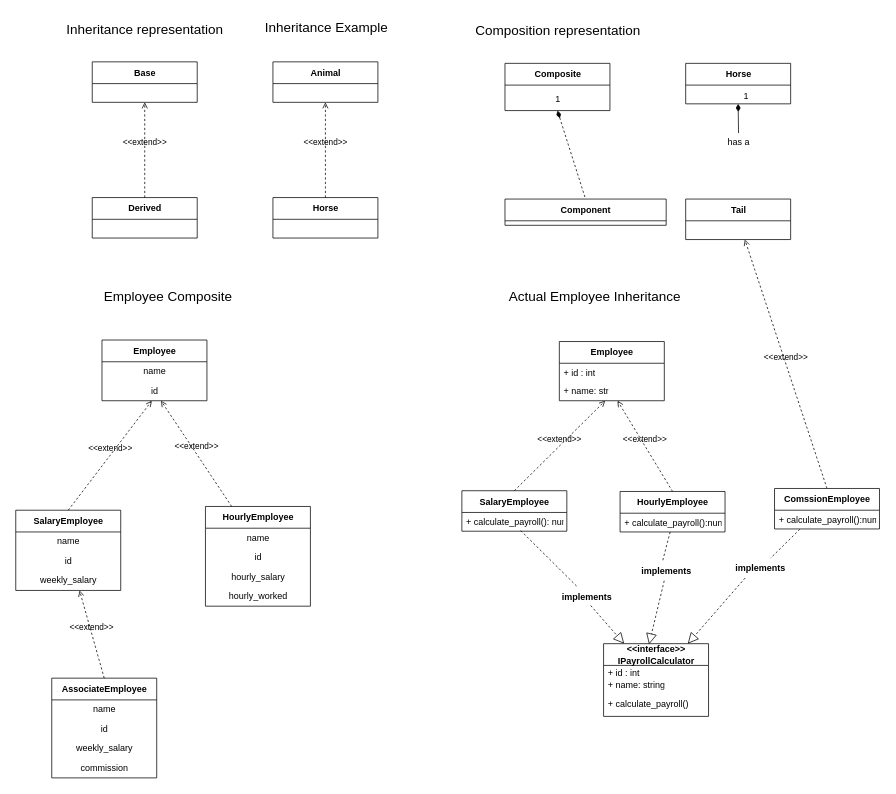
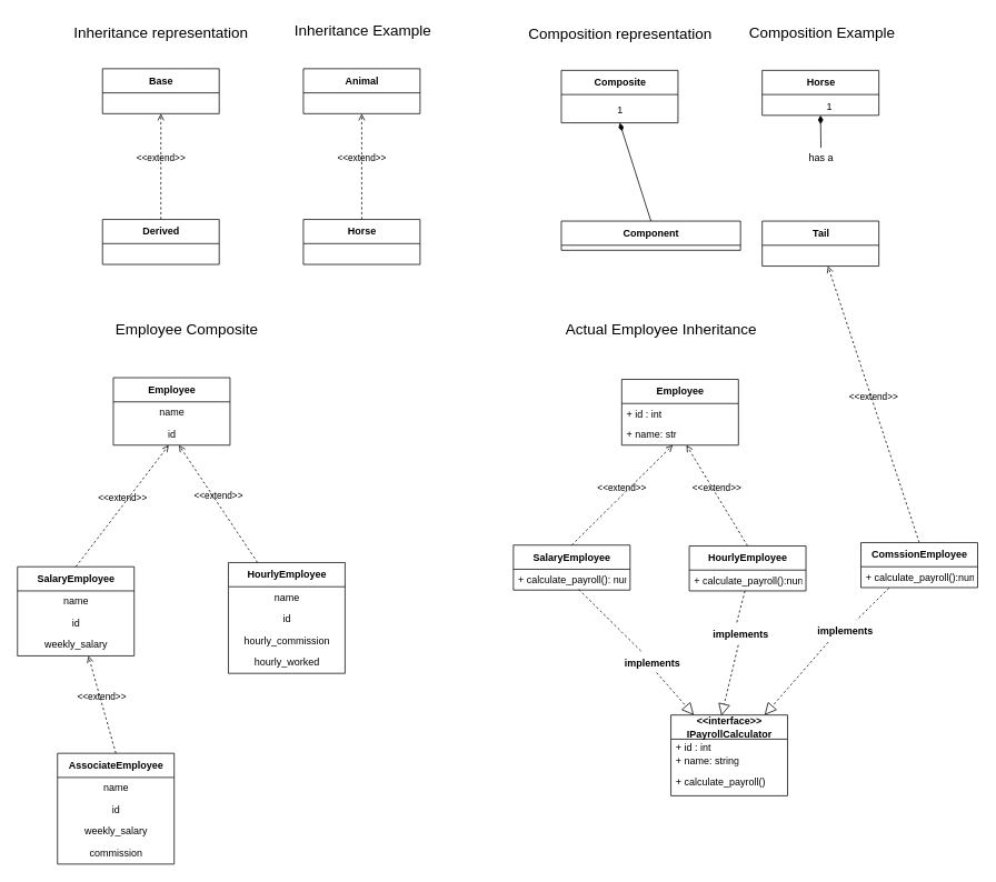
  <mxCell id="0" />
  <mxCell id="1" parent="0" />
  <mxCell id="2" value="Base" style="swimlane;fontStyle=1;align=center;verticalAlign=middle;childLayout=stackLayout;horizontal=1;startSize=29;horizontalStack=0;resizeParent=1;resizeParentMax=0;resizeLast=0;collapsible=0;marginBottom=0;html=1;" vertex="1" parent="1"><mxGeometry x="122" y="82" width="140" height="54" as="geometry" /></mxCell>
  <mxCell id="3" value="Derived" style="swimlane;fontStyle=1;align=center;verticalAlign=middle;childLayout=stackLayout;horizontal=1;startSize=29;horizontalStack=0;resizeParent=1;resizeParentMax=0;resizeLast=0;collapsible=0;marginBottom=0;html=1;" vertex="1" parent="1"><mxGeometry x="122" y="263" width="140" height="54" as="geometry" /></mxCell>
  <mxCell id="4" value="&amp;lt;&amp;lt;extend&amp;gt;&amp;gt;" style="html=1;verticalAlign=bottom;labelBackgroundColor=none;endArrow=open;endFill=0;dashed=1;entryX=0.5;entryY=1;entryDx=0;entryDy=0;" edge="1" parent="1" source="3" target="2"><mxGeometry width="160" relative="1" as="geometry"><mxPoint x="164" y="254" as="sourcePoint" /><mxPoint x="177" y="135" as="targetPoint" /></mxGeometry></mxCell>
  <mxCell id="5" value="&lt;font style=&quot;font-size: 18px;&quot;&gt;Inheritance representation&lt;/font&gt;" style="text;html=1;align=center;verticalAlign=middle;resizable=0;points=[];autosize=1;strokeColor=none;fillColor=none;" vertex="1" parent="1"><mxGeometry x="78.5" y="22" width="227" height="34" as="geometry" /></mxCell>
  <mxCell id="6" value="Animal" style="swimlane;fontStyle=1;align=center;verticalAlign=middle;childLayout=stackLayout;horizontal=1;startSize=29;horizontalStack=0;resizeParent=1;resizeParentMax=0;resizeLast=0;collapsible=0;marginBottom=0;html=1;" vertex="1" parent="1"><mxGeometry x="363" y="82" width="140" height="54" as="geometry" /></mxCell>
  <mxCell id="7" value="Horse" style="swimlane;fontStyle=1;align=center;verticalAlign=middle;childLayout=stackLayout;horizontal=1;startSize=29;horizontalStack=0;resizeParent=1;resizeParentMax=0;resizeLast=0;collapsible=0;marginBottom=0;html=1;" vertex="1" parent="1"><mxGeometry x="363" y="263" width="140" height="54" as="geometry" /></mxCell>
  <mxCell id="8" value="&amp;lt;&amp;lt;extend&amp;gt;&amp;gt;" style="html=1;verticalAlign=bottom;labelBackgroundColor=none;endArrow=open;endFill=0;dashed=1;entryX=0.5;entryY=1;entryDx=0;entryDy=0;" edge="1" source="7" target="6" parent="1"><mxGeometry width="160" relative="1" as="geometry"><mxPoint x="405" y="254" as="sourcePoint" /><mxPoint x="418" y="135" as="targetPoint" /></mxGeometry></mxCell>
  <mxCell id="9" value="&lt;font style=&quot;font-size: 18px;&quot;&gt;Inheritance Example&lt;/font&gt;" style="text;html=1;align=center;verticalAlign=middle;resizable=0;points=[];autosize=1;strokeColor=none;fillColor=none;" vertex="1" parent="1"><mxGeometry x="342.5" y="20" width="182" height="34" as="geometry" /></mxCell>
  <mxCell id="10" value="Composite" style="swimlane;fontStyle=1;align=center;verticalAlign=middle;childLayout=stackLayout;horizontal=1;startSize=29;horizontalStack=0;resizeParent=1;resizeParentMax=0;resizeLast=0;collapsible=0;marginBottom=0;html=1;" vertex="1" parent="1"><mxGeometry x="672.5" y="84" width="140" height="63" as="geometry" /></mxCell>
  <mxCell id="11" value="&lt;font style=&quot;font-size: 12px;&quot;&gt;1&lt;/font&gt;" style="text;html=1;align=center;verticalAlign=middle;resizable=0;points=[];autosize=1;strokeColor=none;fillColor=none;fontSize=18;" vertex="1" parent="10"><mxGeometry y="29" width="140" height="34" as="geometry" /></mxCell>
  <mxCell id="12" value="Component" style="swimlane;fontStyle=1;align=center;verticalAlign=middle;childLayout=stackLayout;horizontal=1;startSize=29;horizontalStack=0;resizeParent=1;resizeParentMax=0;resizeLast=0;collapsible=0;marginBottom=0;html=1;" vertex="1" parent="1"><mxGeometry x="672.5" y="265" width="215" height="35" as="geometry" /></mxCell>
  <mxCell id="13" value="&lt;font style=&quot;font-size: 18px;&quot;&gt;Composition representation&lt;/font&gt;" style="text;html=1;align=center;verticalAlign=middle;resizable=0;points=[];autosize=1;strokeColor=none;fillColor=none;" vertex="1" parent="1"><mxGeometry x="624" y="24" width="238" height="34" as="geometry" /></mxCell>
  <mxCell id="14" value="Horse" style="swimlane;fontStyle=1;align=center;verticalAlign=middle;childLayout=stackLayout;horizontal=1;startSize=29;horizontalStack=0;resizeParent=1;resizeParentMax=0;resizeLast=0;collapsible=0;marginBottom=0;html=1;" vertex="1" parent="1"><mxGeometry x="913.5" y="84" width="140" height="54" as="geometry" /></mxCell>
  <mxCell id="15" value="Tail" style="swimlane;fontStyle=1;align=center;verticalAlign=middle;childLayout=stackLayout;horizontal=1;startSize=29;horizontalStack=0;resizeParent=1;resizeParentMax=0;resizeLast=0;collapsible=0;marginBottom=0;html=1;" vertex="1" parent="1"><mxGeometry x="913.5" y="265" width="140" height="54" as="geometry" /></mxCell>
- <mxCell id="17" value="" style="endArrow=none;startArrow=diamondThin;endFill=0;startFill=1;html=1;verticalAlign=bottom;labelBackgroundColor=none;strokeWidth=1;startSize=8;endSize=8;fontSize=18;exitX=0.5;exitY=1;exitDx=0;exitDy=0;entryX=0.5;entryY=0;entryDx=0;entryDy=0;dashed=1;" edge="1" parent="1" source="10" target="12"><mxGeometry width="160" relative="1" as="geometry"><mxPoint x="618" y="192" as="sourcePoint" /><mxPoint x="778" y="192" as="targetPoint" /></mxGeometry></mxCell>
+ <mxCell id="16" value="&lt;font style=&quot;font-size: 18px;&quot;&gt;Composition Example&lt;/font&gt;" style="text;html=1;align=center;verticalAlign=middle;resizable=0;points=[];autosize=1;strokeColor=none;fillColor=none;" vertex="1" parent="1"><mxGeometry x="888" y="22" width="193" height="34" as="geometry" /></mxCell>
+ <mxCell id="17" value="" style="endArrow=none;startArrow=diamondThin;endFill=0;startFill=1;html=1;verticalAlign=bottom;labelBackgroundColor=none;strokeWidth=1;startSize=8;endSize=8;fontSize=18;exitX=0.5;exitY=1;exitDx=0;exitDy=0;entryX=0.5;entryY=0;entryDx=0;entryDy=0;" edge="1" parent="1" source="10" target="12"><mxGeometry width="160" relative="1" as="geometry"><mxPoint x="618" y="192" as="sourcePoint" /><mxPoint x="778" y="192" as="targetPoint" /></mxGeometry></mxCell>
  <mxCell id="18" value="1" style="text;html=1;align=center;verticalAlign=middle;resizable=0;points=[];autosize=1;strokeColor=none;fillColor=none;fontSize=12;" vertex="1" parent="1"><mxGeometry x="981" y="115" width="25" height="26" as="geometry" /></mxCell>
  <mxCell id="19" value="" style="endArrow=none;startArrow=diamondThin;endFill=0;startFill=1;html=1;verticalAlign=bottom;labelBackgroundColor=none;strokeWidth=1;startSize=8;endSize=8;fontSize=12;entryX=0.5;entryY=0;entryDx=0;entryDy=0;exitX=0.5;exitY=1;exitDx=0;exitDy=0;" edge="1" parent="1" source="14" target="20"><mxGeometry width="160" relative="1" as="geometry"><mxPoint x="983.5" y="138" as="sourcePoint" /><mxPoint x="983.5" y="265" as="targetPoint" /></mxGeometry></mxCell>
  <mxCell id="20" value="has a" style="text;html=1;align=center;verticalAlign=middle;resizable=0;points=[];autosize=1;strokeColor=none;fillColor=none;fontSize=12;" vertex="1" parent="1"><mxGeometry x="960.5" y="177" width="47" height="26" as="geometry" /></mxCell>
  <mxCell id="21" value="Employee" style="swimlane;fontStyle=1;align=center;verticalAlign=middle;childLayout=stackLayout;horizontal=1;startSize=29;horizontalStack=0;resizeParent=1;resizeParentMax=0;resizeLast=0;collapsible=0;marginBottom=0;html=1;" vertex="1" parent="1"><mxGeometry x="135" y="453" width="140" height="81" as="geometry" /></mxCell>
  <mxCell id="22" value="name" style="text;html=1;align=center;verticalAlign=middle;resizable=0;points=[];autosize=1;strokeColor=none;fillColor=none;fontSize=12;" vertex="1" parent="21"><mxGeometry y="29" width="140" height="26" as="geometry" /></mxCell>
  <mxCell id="23" value="id" style="text;html=1;align=center;verticalAlign=middle;resizable=0;points=[];autosize=1;strokeColor=none;fillColor=none;fontSize=12;" vertex="1" parent="21"><mxGeometry y="55" width="140" height="26" as="geometry" /></mxCell>
  <mxCell id="24" value="&lt;font style=&quot;font-size: 18px;&quot;&gt;Employee Composite&lt;/font&gt;" style="text;html=1;align=center;verticalAlign=middle;resizable=0;points=[];autosize=1;strokeColor=none;fillColor=none;" vertex="1" parent="1"><mxGeometry x="127" y="379" width="192" height="34" as="geometry" /></mxCell>
  <mxCell id="25" value="SalaryEmployee" style="swimlane;fontStyle=1;align=center;verticalAlign=middle;childLayout=stackLayout;horizontal=1;startSize=29;horizontalStack=0;resizeParent=1;resizeParentMax=0;resizeLast=0;collapsible=0;marginBottom=0;html=1;" vertex="1" parent="1"><mxGeometry x="20" y="680" width="140" height="107" as="geometry" /></mxCell>
  <mxCell id="26" value="name" style="text;html=1;align=center;verticalAlign=middle;resizable=0;points=[];autosize=1;strokeColor=none;fillColor=none;fontSize=12;" vertex="1" parent="25"><mxGeometry y="29" width="140" height="26" as="geometry" /></mxCell>
  <mxCell id="27" value="id" style="text;html=1;align=center;verticalAlign=middle;resizable=0;points=[];autosize=1;strokeColor=none;fillColor=none;fontSize=12;" vertex="1" parent="25"><mxGeometry y="55" width="140" height="26" as="geometry" /></mxCell>
  <mxCell id="28" value="weekly_salary" style="text;html=1;align=center;verticalAlign=middle;resizable=0;points=[];autosize=1;strokeColor=none;fillColor=none;fontSize=12;" vertex="1" parent="25"><mxGeometry y="81" width="140" height="26" as="geometry" /></mxCell>
  <mxCell id="29" value="&amp;lt;&amp;lt;extend&amp;gt;&amp;gt;" style="html=1;verticalAlign=bottom;labelBackgroundColor=none;endArrow=open;endFill=0;dashed=1;entryX=0.5;entryY=1;entryDx=0;entryDy=0;exitX=0.5;exitY=0;exitDx=0;exitDy=0;" edge="1" parent="1" source="25"><mxGeometry width="160" relative="1" as="geometry"><mxPoint x="201.5" y="661" as="sourcePoint" /><mxPoint x="201.5" y="534" as="targetPoint" /></mxGeometry></mxCell>
  <mxCell id="30" value="HourlyEmployee" style="swimlane;fontStyle=1;align=center;verticalAlign=middle;childLayout=stackLayout;horizontal=1;startSize=29;horizontalStack=0;resizeParent=1;resizeParentMax=0;resizeLast=0;collapsible=0;marginBottom=0;html=1;" vertex="1" parent="1"><mxGeometry x="273" y="675" width="140" height="133" as="geometry" /></mxCell>
  <mxCell id="31" value="name" style="text;html=1;align=center;verticalAlign=middle;resizable=0;points=[];autosize=1;strokeColor=none;fillColor=none;fontSize=12;" vertex="1" parent="30"><mxGeometry y="29" width="140" height="26" as="geometry" /></mxCell>
  <mxCell id="32" value="id" style="text;html=1;align=center;verticalAlign=middle;resizable=0;points=[];autosize=1;strokeColor=none;fillColor=none;fontSize=12;" vertex="1" parent="30"><mxGeometry y="55" width="140" height="26" as="geometry" /></mxCell>
- <mxCell id="33" value="hourly_salary" style="text;html=1;align=center;verticalAlign=middle;resizable=0;points=[];autosize=1;strokeColor=none;fillColor=none;fontSize=12;" vertex="1" parent="30"><mxGeometry y="81" width="140" height="26" as="geometry" /></mxCell>
+ <mxCell id="33" value="hourly_commission" style="text;html=1;align=center;verticalAlign=middle;resizable=0;points=[];autosize=1;strokeColor=none;fillColor=none;fontSize=12;" vertex="1" parent="30"><mxGeometry y="81" width="140" height="26" as="geometry" /></mxCell>
  <mxCell id="34" value="hourly_worked" style="text;html=1;align=center;verticalAlign=middle;resizable=0;points=[];autosize=1;strokeColor=none;fillColor=none;fontSize=12;" vertex="1" parent="30"><mxGeometry y="107" width="140" height="26" as="geometry" /></mxCell>
  <mxCell id="35" value="&amp;lt;&amp;lt;extend&amp;gt;&amp;gt;" style="html=1;verticalAlign=bottom;labelBackgroundColor=none;endArrow=open;endFill=0;dashed=1;exitX=0.25;exitY=0;exitDx=0;exitDy=0;" edge="1" parent="1" source="30" target="23"><mxGeometry width="160" relative="1" as="geometry"><mxPoint x="212" y="682" as="sourcePoint" /><mxPoint x="211.5" y="544" as="targetPoint" /></mxGeometry></mxCell>
  <mxCell id="36" value="AssociateEmployee" style="swimlane;fontStyle=1;align=center;verticalAlign=middle;childLayout=stackLayout;horizontal=1;startSize=29;horizontalStack=0;resizeParent=1;resizeParentMax=0;resizeLast=0;collapsible=0;marginBottom=0;html=1;" vertex="1" parent="1"><mxGeometry x="68" y="904" width="140" height="133" as="geometry" /></mxCell>
  <mxCell id="37" value="name" style="text;html=1;align=center;verticalAlign=middle;resizable=0;points=[];autosize=1;strokeColor=none;fillColor=none;fontSize=12;" vertex="1" parent="36"><mxGeometry y="29" width="140" height="26" as="geometry" /></mxCell>
  <mxCell id="38" value="id" style="text;html=1;align=center;verticalAlign=middle;resizable=0;points=[];autosize=1;strokeColor=none;fillColor=none;fontSize=12;" vertex="1" parent="36"><mxGeometry y="55" width="140" height="26" as="geometry" /></mxCell>
  <mxCell id="39" value="weekly_salary" style="text;html=1;align=center;verticalAlign=middle;resizable=0;points=[];autosize=1;strokeColor=none;fillColor=none;fontSize=12;" vertex="1" parent="36"><mxGeometry y="81" width="140" height="26" as="geometry" /></mxCell>
  <mxCell id="40" value="commission" style="text;html=1;align=center;verticalAlign=middle;resizable=0;points=[];autosize=1;strokeColor=none;fillColor=none;fontSize=12;" vertex="1" parent="36"><mxGeometry y="107" width="140" height="26" as="geometry" /></mxCell>
  <mxCell id="41" value="&amp;lt;&amp;lt;extend&amp;gt;&amp;gt;" style="html=1;verticalAlign=bottom;labelBackgroundColor=none;endArrow=open;endFill=0;dashed=1;exitX=0.5;exitY=0;exitDx=0;exitDy=0;" edge="1" parent="1" source="36" target="25"><mxGeometry width="160" relative="1" as="geometry"><mxPoint x="141" y="899" as="sourcePoint" /><mxPoint x="223.695" y="544" as="targetPoint" /></mxGeometry></mxCell>
  <mxCell id="42" value="&lt;font style=&quot;font-size: 18px;&quot;&gt;Actual Employee Inheritance&lt;/font&gt;" style="text;html=1;align=center;verticalAlign=middle;resizable=0;points=[];autosize=1;strokeColor=none;fillColor=none;" vertex="1" parent="1"><mxGeometry x="668" y="379" width="247" height="34" as="geometry" /></mxCell>
  <mxCell id="43" value="Employee" style="swimlane;fontStyle=1;align=center;verticalAlign=middle;childLayout=stackLayout;horizontal=1;startSize=29;horizontalStack=0;resizeParent=1;resizeParentMax=0;resizeLast=0;collapsible=0;marginBottom=0;html=1;fontSize=12;" vertex="1" parent="1"><mxGeometry x="745" y="455" width="140" height="79" as="geometry" /></mxCell>
  <mxCell id="44" value="+ id : int" style="text;html=1;strokeColor=none;fillColor=none;align=left;verticalAlign=middle;spacingLeft=4;spacingRight=4;overflow=hidden;rotatable=0;points=[[0,0.5],[1,0.5]];portConstraint=eastwest;fontSize=12;" vertex="1" parent="43"><mxGeometry y="29" width="140" height="25" as="geometry" /></mxCell>
  <mxCell id="45" value="+ name: str" style="text;html=1;strokeColor=none;fillColor=none;align=left;verticalAlign=middle;spacingLeft=4;spacingRight=4;overflow=hidden;rotatable=0;points=[[0,0.5],[1,0.5]];portConstraint=eastwest;fontSize=12;" vertex="1" parent="43"><mxGeometry y="54" width="140" height="25" as="geometry" /></mxCell>
  <mxCell id="46" value="SalaryEmployee" style="swimlane;fontStyle=1;align=center;verticalAlign=middle;childLayout=stackLayout;horizontal=1;startSize=29;horizontalStack=0;resizeParent=1;resizeParentMax=0;resizeLast=0;collapsible=0;marginBottom=0;html=1;fontSize=12;" vertex="1" parent="1"><mxGeometry x="615" y="654" width="140" height="54" as="geometry" /></mxCell>
  <mxCell id="47" value="+ calculate_payroll(): num" style="text;html=1;strokeColor=none;fillColor=none;align=left;verticalAlign=middle;spacingLeft=4;spacingRight=4;overflow=hidden;rotatable=0;points=[[0,0.5],[1,0.5]];portConstraint=eastwest;fontSize=12;" vertex="1" parent="46"><mxGeometry y="29" width="140" height="25" as="geometry" /></mxCell>
  <mxCell id="48" value="&amp;lt;&amp;lt;extend&amp;gt;&amp;gt;" style="html=1;verticalAlign=bottom;labelBackgroundColor=none;endArrow=open;endFill=0;dashed=1;exitX=0.5;exitY=0;exitDx=0;exitDy=0;entryX=0.437;entryY=1;entryDx=0;entryDy=0;entryPerimeter=0;" edge="1" parent="1" source="46" target="45"><mxGeometry width="160" relative="1" as="geometry"><mxPoint x="693.31" y="649" as="sourcePoint" /><mxPoint x="599.005" y="508" as="targetPoint" /></mxGeometry></mxCell>
  <mxCell id="49" value="&amp;lt;&amp;lt;extend&amp;gt;&amp;gt;" style="html=1;verticalAlign=bottom;labelBackgroundColor=none;endArrow=open;endFill=0;dashed=1;exitX=0.5;exitY=0;exitDx=0;exitDy=0;" edge="1" parent="1" source="51" target="45"><mxGeometry width="160" relative="1" as="geometry"><mxPoint x="891" y="647" as="sourcePoint" /><mxPoint x="816.005" y="534" as="targetPoint" /></mxGeometry></mxCell>
  <mxCell id="50" value="&amp;lt;&amp;lt;extend&amp;gt;&amp;gt;" style="html=1;verticalAlign=bottom;labelBackgroundColor=none;endArrow=open;endFill=0;dashed=1;exitX=0.5;exitY=0;exitDx=0;exitDy=0;" edge="1" parent="1" source="53" target="15"><mxGeometry width="160" relative="1" as="geometry"><mxPoint x="1154.31" y="672" as="sourcePoint" /><mxPoint x="1060.005" y="531" as="targetPoint" /></mxGeometry></mxCell>
  <mxCell id="51" value="HourlyEmployee" style="swimlane;fontStyle=1;align=center;verticalAlign=middle;childLayout=stackLayout;horizontal=1;startSize=29;horizontalStack=0;resizeParent=1;resizeParentMax=0;resizeLast=0;collapsible=0;marginBottom=0;html=1;fontSize=12;" vertex="1" parent="1"><mxGeometry x="826" y="655" width="140" height="54" as="geometry" /></mxCell>
  <mxCell id="52" value="+ calculate_payroll():num" style="text;html=1;strokeColor=none;fillColor=none;align=left;verticalAlign=middle;spacingLeft=4;spacingRight=4;overflow=hidden;rotatable=0;points=[[0,0.5],[1,0.5]];portConstraint=eastwest;fontSize=12;" vertex="1" parent="51"><mxGeometry y="29" width="140" height="25" as="geometry" /></mxCell>
  <mxCell id="53" value="ComssionEmployee" style="swimlane;fontStyle=1;align=center;verticalAlign=middle;childLayout=stackLayout;horizontal=1;startSize=29;horizontalStack=0;resizeParent=1;resizeParentMax=0;resizeLast=0;collapsible=0;marginBottom=0;html=1;fontSize=12;" vertex="1" parent="1"><mxGeometry x="1032" y="651" width="140" height="54" as="geometry" /></mxCell>
  <mxCell id="54" value="+ calculate_payroll():num" style="text;html=1;strokeColor=none;fillColor=none;align=left;verticalAlign=middle;spacingLeft=4;spacingRight=4;overflow=hidden;rotatable=0;points=[[0,0.5],[1,0.5]];portConstraint=eastwest;fontSize=12;" vertex="1" parent="53"><mxGeometry y="29" width="140" height="25" as="geometry" /></mxCell>
  <mxCell id="55" value="&amp;lt;&amp;lt;interface&amp;gt;&amp;gt;&lt;br&gt;IPayrollCalculator" style="swimlane;fontStyle=1;align=center;verticalAlign=middle;childLayout=stackLayout;horizontal=1;startSize=29;horizontalStack=0;resizeParent=1;resizeParentMax=0;resizeLast=0;collapsible=0;marginBottom=0;html=1;fontSize=12;" vertex="1" parent="1"><mxGeometry x="804" y="858" width="140" height="97" as="geometry" /></mxCell>
  <mxCell id="56" value="+ id : int&lt;br&gt;+ name: string" style="text;html=1;strokeColor=none;fillColor=none;align=left;verticalAlign=middle;spacingLeft=4;spacingRight=4;overflow=hidden;rotatable=0;points=[[0,0.5],[1,0.5]];portConstraint=eastwest;fontSize=12;" vertex="1" parent="55"><mxGeometry y="29" width="140" height="36" as="geometry" /></mxCell>
  <mxCell id="57" value="+ calculate_payroll()" style="text;html=1;strokeColor=none;fillColor=none;align=left;verticalAlign=middle;spacingLeft=4;spacingRight=4;overflow=hidden;rotatable=0;points=[[0,0.5],[1,0.5]];portConstraint=eastwest;fontSize=12;" vertex="1" parent="55"><mxGeometry y="65" width="140" height="32" as="geometry" /></mxCell>
  <mxCell id="58" value="" style="endArrow=block;dashed=1;endFill=0;endSize=12;html=1;fontSize=12;exitX=0.56;exitY=0.967;exitDx=0;exitDy=0;exitPerimeter=0;startArrow=none;" edge="1" parent="1" source="62" target="55"><mxGeometry width="160" relative="1" as="geometry"><mxPoint x="746" y="791" as="sourcePoint" /><mxPoint x="906" y="791" as="targetPoint" /></mxGeometry></mxCell>
  <mxCell id="59" value="" style="endArrow=block;dashed=1;endFill=0;endSize=12;html=1;fontSize=12;entryX=0.433;entryY=0.009;entryDx=0;entryDy=0;entryPerimeter=0;startArrow=none;" edge="1" parent="1" source="66" target="55"><mxGeometry width="160" relative="1" as="geometry"><mxPoint x="799" y="830" as="sourcePoint" /><mxPoint x="959" y="830" as="targetPoint" /></mxGeometry></mxCell>
  <mxCell id="60" value="" style="endArrow=block;dashed=1;endFill=0;endSize=12;html=1;fontSize=12;exitX=0.241;exitY=1.018;exitDx=0;exitDy=0;exitPerimeter=0;startArrow=none;" edge="1" parent="1" source="64" target="55"><mxGeometry width="160" relative="1" as="geometry"><mxPoint x="932" y="848" as="sourcePoint" /><mxPoint x="1092" y="848" as="targetPoint" /></mxGeometry></mxCell>
  <mxCell id="61" value="" style="endArrow=none;dashed=1;endFill=0;endSize=12;html=1;fontSize=12;exitX=0.56;exitY=0.967;exitDx=0;exitDy=0;exitPerimeter=0;" edge="1" parent="1" source="47" target="62"><mxGeometry width="160" relative="1" as="geometry"><mxPoint x="693.4" y="707.175" as="sourcePoint" /><mxPoint x="830.056" y="858" as="targetPoint" /></mxGeometry></mxCell>
  <mxCell id="62" value="implements" style="text;align=center;fontStyle=1;verticalAlign=middle;spacingLeft=3;spacingRight=3;strokeColor=none;rotatable=0;points=[[0,0.5],[1,0.5]];portConstraint=eastwest;fontSize=12;" vertex="1" parent="1"><mxGeometry x="742" y="782" width="80" height="26" as="geometry" /></mxCell>
  <mxCell id="63" value="" style="endArrow=none;dashed=1;endFill=0;endSize=12;html=1;fontSize=12;exitX=0.241;exitY=1.018;exitDx=0;exitDy=0;exitPerimeter=0;" edge="1" parent="1" source="54" target="64"><mxGeometry width="160" relative="1" as="geometry"><mxPoint x="1065.74" y="705.45" as="sourcePoint" /><mxPoint x="920.254" y="858" as="targetPoint" /></mxGeometry></mxCell>
  <mxCell id="64" value="implements" style="text;align=center;fontStyle=1;verticalAlign=middle;spacingLeft=3;spacingRight=3;strokeColor=none;rotatable=0;points=[[0,0.5],[1,0.5]];portConstraint=eastwest;fontSize=12;" vertex="1" parent="1"><mxGeometry x="973.5" y="744" width="80" height="26" as="geometry" /></mxCell>
  <mxCell id="65" value="" style="endArrow=none;dashed=1;endFill=0;endSize=12;html=1;fontSize=12;entryX=0.433;entryY=0.009;entryDx=0;entryDy=0;entryPerimeter=0;" edge="1" parent="1" source="52" target="66"><mxGeometry width="160" relative="1" as="geometry"><mxPoint x="893.584" y="709" as="sourcePoint" /><mxPoint x="864.62" y="858.873" as="targetPoint" /></mxGeometry></mxCell>
  <mxCell id="66" value="implements" style="text;align=center;fontStyle=1;verticalAlign=middle;spacingLeft=3;spacingRight=3;strokeColor=none;rotatable=0;points=[[0,0.5],[1,0.5]];portConstraint=eastwest;fontSize=12;" vertex="1" parent="1"><mxGeometry x="848" y="748" width="80" height="26" as="geometry" /></mxCell>
